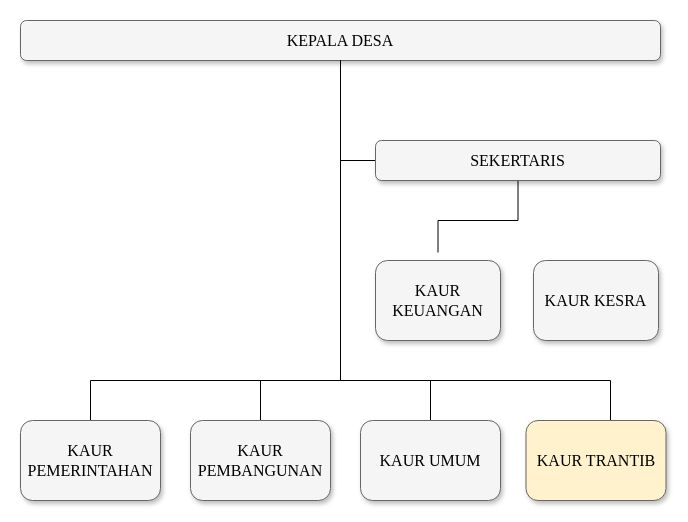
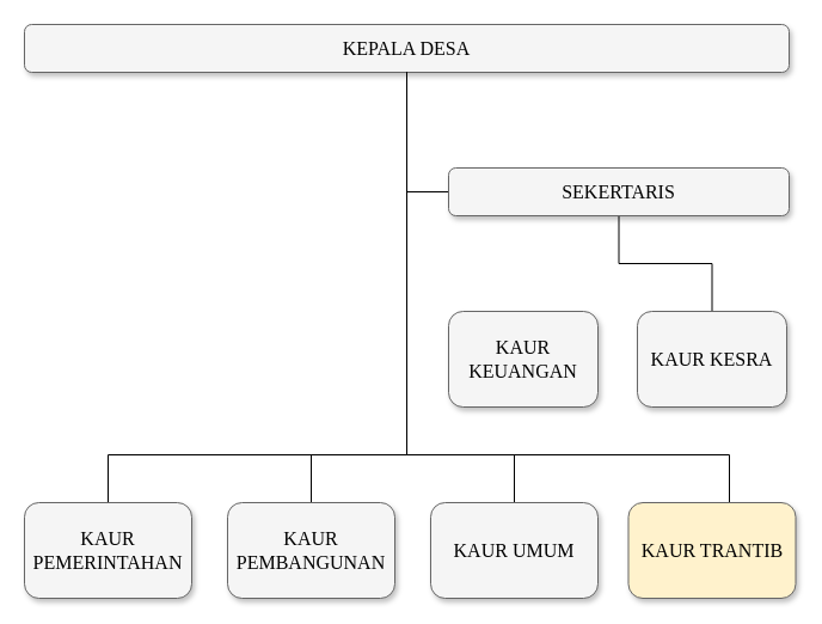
  <mxCell id="0" style=";html=1;" />
  <mxCell id="1" style=";html=1;" parent="0" />
  <mxCell id="2" style="edgeStyle=orthogonalEdgeStyle;rounded=0;hachureGap=4;orthogonalLoop=1;jettySize=auto;html=1;exitX=0.5;exitY=1;exitDx=0;exitDy=0;entryX=0.5;entryY=0;entryDx=0;entryDy=0;fontFamily=Times New Roman;fontSize=16;endArrow=none;endFill=0;startSize=14;endSize=14;sourcePerimeterSpacing=8;targetPerimeterSpacing=8;" edge="1" parent="1" source="4" target="14"><mxGeometry relative="1" as="geometry"><Array as="points"><mxPoint x="340" y="380" /><mxPoint x="430" y="380" /></Array></mxGeometry></mxCell>
  <mxCell id="3" style="edgeStyle=orthogonalEdgeStyle;rounded=0;hachureGap=4;orthogonalLoop=1;jettySize=auto;html=1;exitX=0.5;exitY=1;exitDx=0;exitDy=0;entryX=0.5;entryY=0;entryDx=0;entryDy=0;fontFamily=Times New Roman;fontSize=16;endArrow=none;endFill=0;startSize=14;endSize=14;sourcePerimeterSpacing=8;targetPerimeterSpacing=8;" edge="1" parent="1" source="4" target="15"><mxGeometry relative="1" as="geometry"><Array as="points"><mxPoint x="340" y="380" /><mxPoint x="610" y="380" /></Array></mxGeometry></mxCell>
  <mxCell id="4" value="KEPALA DESA" style="whiteSpace=wrap;html=1;rounded=1;shadow=1;strokeWidth=1;fontSize=16;align=center;fillColor=#f5f5f5;strokeColor=#666666;fontFamily=Times New Roman;" parent="1" vertex="1"><mxGeometry x="20" y="20" width="640" height="40" as="geometry" /></mxCell>
  <mxCell id="5" style="edgeStyle=orthogonalEdgeStyle;rounded=0;hachureGap=4;orthogonalLoop=1;jettySize=auto;html=1;exitX=0;exitY=0.5;exitDx=0;exitDy=0;entryX=0.5;entryY=1;entryDx=0;entryDy=0;fontFamily=Times New Roman;fontSize=16;endArrow=none;startSize=14;endSize=14;sourcePerimeterSpacing=8;targetPerimeterSpacing=8;endFill=0;" edge="1" parent="1" source="7" target="4"><mxGeometry relative="1" as="geometry" /></mxCell>
- <mxCell id="6" style="edgeStyle=orthogonalEdgeStyle;rounded=0;hachureGap=4;orthogonalLoop=1;jettySize=auto;html=1;exitX=0.5;exitY=1;exitDx=0;exitDy=0;fontFamily=Times New Roman;fontSize=16;endArrow=none;endFill=0;startSize=14;endSize=14;sourcePerimeterSpacing=8;targetPerimeterSpacing=8;" edge="1" parent="1" source="7" target="9"><mxGeometry relative="1" as="geometry" /></mxCell>
+ <mxCell id="6" style="edgeStyle=orthogonalEdgeStyle;rounded=0;hachureGap=4;orthogonalLoop=1;jettySize=auto;html=1;exitX=0.5;exitY=1;exitDx=0;exitDy=0;entryX=0.5;entryY=0;entryDx=0;entryDy=0;fontFamily=Times New Roman;fontSize=16;endArrow=none;endFill=0;startSize=14;endSize=14;sourcePerimeterSpacing=8;targetPerimeterSpacing=8;" edge="1" parent="1" source="7" target="8"><mxGeometry relative="1" as="geometry" /></mxCell>
  <mxCell id="7" value="SEKERTARIS" style="whiteSpace=wrap;html=1;rounded=1;shadow=1;strokeWidth=1;fontSize=16;align=center;fillColor=#f5f5f5;strokeColor=#666666;fontFamily=Times New Roman;" parent="1" vertex="1"><mxGeometry x="375" y="140" width="285" height="40" as="geometry" /></mxCell>
  <mxCell id="8" value="KAUR KESRA" style="whiteSpace=wrap;html=1;rounded=1;shadow=1;strokeWidth=1;fontSize=16;align=center;fillColor=#f5f5f5;strokeColor=#666666;fontFamily=Times New Roman;" parent="1" vertex="1"><mxGeometry x="533" y="260" width="125" height="80" as="geometry" /></mxCell>
  <mxCell id="9" value="KAUR KEUANGAN" style="whiteSpace=wrap;html=1;rounded=1;shadow=1;strokeWidth=1;fontSize=16;align=center;fillColor=#f5f5f5;strokeColor=#666666;fontFamily=Times New Roman;" vertex="1" parent="1"><mxGeometry x="375" y="260" width="125" height="80" as="geometry" /></mxCell>
  <mxCell id="10" style="edgeStyle=orthogonalEdgeStyle;rounded=0;hachureGap=4;orthogonalLoop=1;jettySize=auto;html=1;exitX=0.5;exitY=0;exitDx=0;exitDy=0;entryX=0.5;entryY=1;entryDx=0;entryDy=0;fontFamily=Times New Roman;fontSize=16;endArrow=none;endFill=0;startSize=14;endSize=14;sourcePerimeterSpacing=8;targetPerimeterSpacing=8;" edge="1" parent="1" source="11" target="4"><mxGeometry relative="1" as="geometry"><Array as="points"><mxPoint x="90" y="380" /><mxPoint x="340" y="380" /></Array></mxGeometry></mxCell>
  <mxCell id="11" value="KAUR PEMERINTAHAN" style="whiteSpace=wrap;html=1;rounded=1;shadow=1;strokeWidth=1;fontSize=16;align=center;fillColor=#f5f5f5;strokeColor=#666666;fontFamily=Times New Roman;" vertex="1" parent="1"><mxGeometry x="20" y="420" width="140" height="80" as="geometry" /></mxCell>
  <mxCell id="12" style="edgeStyle=orthogonalEdgeStyle;rounded=0;hachureGap=4;orthogonalLoop=1;jettySize=auto;html=1;exitX=0.5;exitY=0;exitDx=0;exitDy=0;entryX=0.5;entryY=1;entryDx=0;entryDy=0;fontFamily=Times New Roman;fontSize=16;endArrow=none;endFill=0;startSize=14;endSize=14;sourcePerimeterSpacing=8;targetPerimeterSpacing=8;" edge="1" parent="1" source="13" target="4"><mxGeometry relative="1" as="geometry"><Array as="points"><mxPoint x="260" y="380" /><mxPoint x="340" y="380" /></Array></mxGeometry></mxCell>
  <mxCell id="13" value="KAUR PEMBANGUNAN" style="whiteSpace=wrap;html=1;rounded=1;shadow=1;strokeWidth=1;fontSize=16;align=center;fillColor=#f5f5f5;strokeColor=#666666;fontFamily=Times New Roman;" vertex="1" parent="1"><mxGeometry x="190" y="420" width="140" height="80" as="geometry" /></mxCell>
  <mxCell id="14" value="KAUR UMUM" style="whiteSpace=wrap;html=1;rounded=1;shadow=1;strokeWidth=1;fontSize=16;align=center;fillColor=#f5f5f5;strokeColor=#666666;fontFamily=Times New Roman;" vertex="1" parent="1"><mxGeometry x="360" y="420" width="140" height="80" as="geometry" /></mxCell>
  <mxCell id="15" value="KAUR TRANTIB" style="whiteSpace=wrap;html=1;rounded=1;shadow=1;strokeWidth=1;fontSize=16;align=center;fillColor=#fff2cc;strokeColor=#666666;fontFamily=Times New Roman;" vertex="1" parent="1"><mxGeometry x="525.5" y="420" width="140" height="80" as="geometry" /></mxCell>
